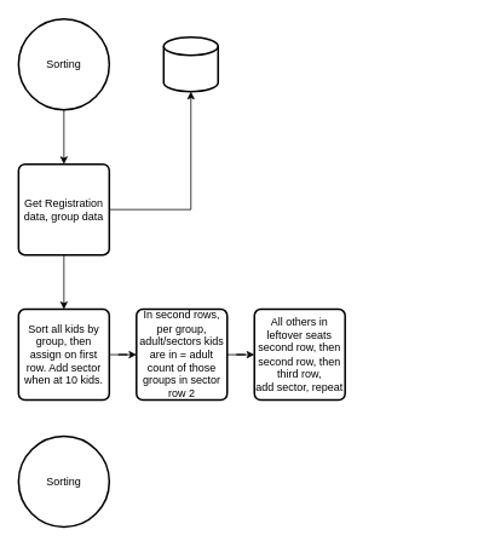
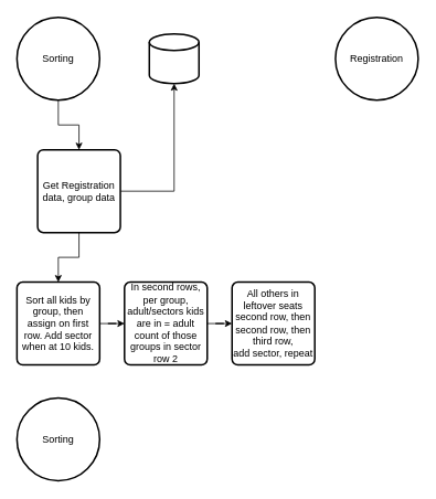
  <mxCell id="0" />
  <mxCell id="1" parent="0" />
  <mxCell id="2" style="edgeStyle=orthogonalEdgeStyle;rounded=0;orthogonalLoop=1;jettySize=auto;html=1;entryX=0.5;entryY=0;entryDx=0;entryDy=0;" parent="1" source="3" target="7" edge="1"><mxGeometry relative="1" as="geometry" /></mxCell>
  <mxCell id="3" value="Sorting" style="strokeWidth=2;html=1;shape=mxgraph.flowchart.start_2;whiteSpace=wrap;" parent="1" vertex="1"><mxGeometry x="20" y="20" width="100" height="100" as="geometry" /></mxCell>
  <mxCell id="4" value="" style="strokeWidth=2;html=1;shape=mxgraph.flowchart.database;whiteSpace=wrap;" parent="1" vertex="1"><mxGeometry x="180" y="40" width="60" height="60" as="geometry" /></mxCell>
  <mxCell id="5" style="edgeStyle=orthogonalEdgeStyle;rounded=0;orthogonalLoop=1;jettySize=auto;html=1;entryX=0.5;entryY=1;entryDx=0;entryDy=0;entryPerimeter=0;" parent="1" source="7" target="4" edge="1"><mxGeometry relative="1" as="geometry" /></mxCell>
  <mxCell id="6" style="edgeStyle=orthogonalEdgeStyle;rounded=0;orthogonalLoop=1;jettySize=auto;html=1;entryX=0.5;entryY=0;entryDx=0;entryDy=0;" parent="1" source="7" target="9" edge="1"><mxGeometry relative="1" as="geometry" /></mxCell>
- <mxCell id="7" value="Get Registration data, group data" style="rounded=1;whiteSpace=wrap;html=1;absoluteArcSize=1;arcSize=14;strokeWidth=2;" parent="1" vertex="1"><mxGeometry x="20" y="180" width="100" height="100" as="geometry" /></mxCell>
+ <mxCell id="7" value="Get Registration data, group data" style="rounded=1;whiteSpace=wrap;html=1;absoluteArcSize=1;arcSize=14;strokeWidth=2;" parent="1" vertex="1"><mxGeometry x="45" y="180" width="100" height="100" as="geometry" /></mxCell>
  <mxCell id="8" style="edgeStyle=orthogonalEdgeStyle;rounded=0;orthogonalLoop=1;jettySize=auto;html=1;entryX=0;entryY=0.5;entryDx=0;entryDy=0;" parent="1" source="9" target="11" edge="1"><mxGeometry relative="1" as="geometry" /></mxCell>
  <mxCell id="9" value="Sort all kids by group, then assign on first row. Add sector when at 10 kids." style="rounded=1;whiteSpace=wrap;html=1;absoluteArcSize=1;arcSize=14;strokeWidth=2;" parent="1" vertex="1"><mxGeometry x="20" y="340" width="100" height="100" as="geometry" /></mxCell>
  <mxCell id="10" style="edgeStyle=orthogonalEdgeStyle;rounded=0;orthogonalLoop=1;jettySize=auto;html=1;entryX=0;entryY=0.5;entryDx=0;entryDy=0;" parent="1" source="11" target="12" edge="1"><mxGeometry relative="1" as="geometry" /></mxCell>
  <mxCell id="11" value="In second rows, per group, adult/sectors kids are in = adult count of those groups in sector row 2" style="rounded=1;whiteSpace=wrap;html=1;absoluteArcSize=1;arcSize=14;strokeWidth=2;" parent="1" vertex="1"><mxGeometry x="150" y="340" width="100" height="100" as="geometry" /></mxCell>
  <mxCell id="12" value="All others in leftover seats second row, then second row, then third row,&lt;br&gt;add sector, repeat" style="rounded=1;whiteSpace=wrap;html=1;absoluteArcSize=1;arcSize=14;strokeWidth=2;" parent="1" vertex="1"><mxGeometry x="280" y="340" width="100" height="100" as="geometry" /></mxCell>
+ <mxCell id="13" value="Registration" style="strokeWidth=2;html=1;shape=mxgraph.flowchart.start_2;whiteSpace=wrap;" parent="1" vertex="1"><mxGeometry x="405" y="20" width="100" height="100" as="geometry" /></mxCell>
  <mxCell id="14" value="Sorting" style="strokeWidth=2;html=1;shape=mxgraph.flowchart.start_2;whiteSpace=wrap;" vertex="1" parent="1"><mxGeometry x="20" y="480" width="100" height="100" as="geometry" /></mxCell>
